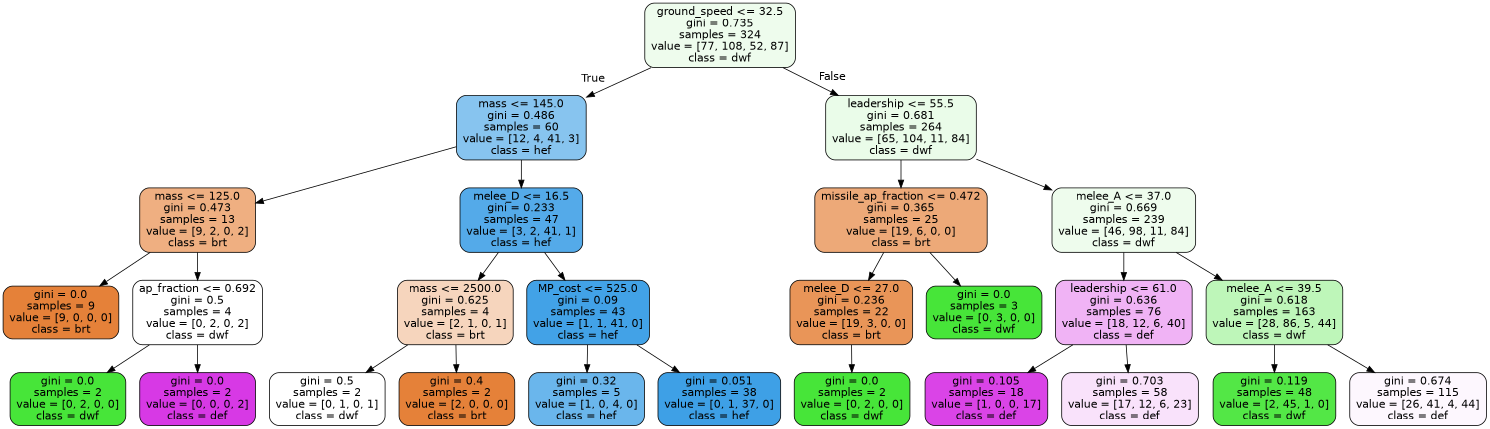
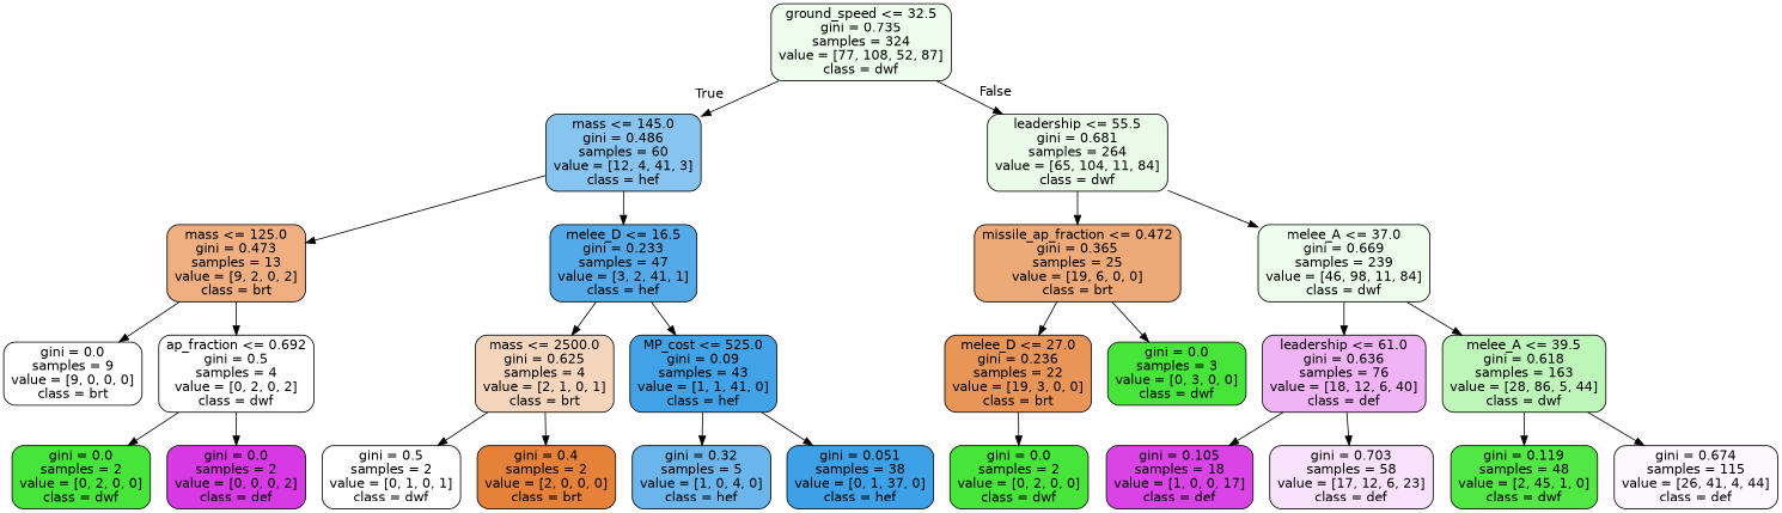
  digraph {
    node [color=black fillcolor="#47e539ff" fontname=helvetica shape=box style="filled, rounded"]
    edge [fontname=helvetica]
    n1 [fillcolor="#47e53917" label="ground_speed <= 32.5\ngini = 0.735\nsamples = 324\nvalue = [77, 108, 52, 87]\nclass = dwf"]
    n2 [fillcolor="#399de59a" label="mass <= 145.0\ngini = 0.486\nsamples = 60\nvalue = [12, 4, 41, 3]\nclass = hef"]
    n3 [fillcolor="#47e5391c" label="leadership <= 55.5\ngini = 0.681\nsamples = 264\nvalue = [65, 104, 11, 84]\nclass = dwf"]
    n4 [fillcolor="#e58139a2" label="mass <= 125.0\ngini = 0.473\nsamples = 13\nvalue = [9, 2, 0, 2]\nclass = brt"]
    n5 [fillcolor="#399de5dc" label="melee_D <= 16.5\ngini = 0.233\nsamples = 47\nvalue = [3, 2, 41, 1]\nclass = hef"]
    n6 [fillcolor="#e58139ae" label="missile_ap_fraction <= 0.472\ngini = 0.365\nsamples = 25\nvalue = [19, 6, 0, 0]\nclass = brt"]
    n7 [fillcolor="#47e53917" label="melee_A <= 37.0\ngini = 0.669\nsamples = 239\nvalue = [46, 98, 11, 84]\nclass = dwf"]
-   n8 [fillcolor="#e58139ff" label="gini = 0.0\nsamples = 9\nvalue = [9, 0, 0, 0]\nclass = brt"]
+   n8 [fillcolor="#47e53900" label="gini = 0.0\nsamples = 9\nvalue = [9, 0, 0, 0]\nclass = brt"]
    n9 [fillcolor="#47e53900" label="ap_fraction <= 0.692\ngini = 0.5\nsamples = 4\nvalue = [0, 2, 0, 2]\nclass = dwf"]
    n10 [fillcolor="#e5813955" label="mass <= 2500.0\ngini = 0.625\nsamples = 4\nvalue = [2, 1, 0, 1]\nclass = brt"]
    n11 [fillcolor="#399de5f3" label="MP_cost <= 525.0\ngini = 0.09\nsamples = 43\nvalue = [1, 1, 41, 0]\nclass = hef"]
    n12 [label="gini = 0.0\nsamples = 2\nvalue = [0, 2, 0, 0]\nclass = dwf"]
    n13 [fillcolor="#d739e5ff" label="gini = 0.0\nsamples = 2\nvalue = [0, 0, 0, 2]\nclass = def"]
    n14 [fillcolor="#47e53900" label="gini = 0.5\nsamples = 2\nvalue = [0, 1, 0, 1]\nclass = dwf"]
    n15 [fillcolor="#e58139ff" label="gini = 0.4\nsamples = 2\nvalue = [2, 0, 0, 0]\nclass = brt"]
    n16 [fillcolor="#399de5bf" label="gini = 0.32\nsamples = 5\nvalue = [1, 0, 4, 0]\nclass = hef"]
    n17 [fillcolor="#399de5f8" label="gini = 0.051\nsamples = 38\nvalue = [0, 1, 37, 0]\nclass = hef"]
    n18 [fillcolor="#e58139d7" label="melee_D <= 27.0\ngini = 0.236\nsamples = 22\nvalue = [19, 3, 0, 0]\nclass = brt"]
    n19 [label="gini = 0.0\nsamples = 3\nvalue = [0, 3, 0, 0]\nclass = dwf"]
    n20 [fillcolor="#d739e561" label="leadership <= 61.0\ngini = 0.636\nsamples = 76\nvalue = [18, 12, 6, 40]\nclass = def"]
    n21 [fillcolor="#47e5395a" label="melee_A <= 39.5\ngini = 0.618\nsamples = 163\nvalue = [28, 86, 5, 44]\nclass = dwf"]
    n22 [label="gini = 0.0\nsamples = 2\nvalue = [0, 2, 0, 0]\nclass = dwf"]
    n23 [fillcolor="#d739e5f0" label="gini = 0.105\nsamples = 18\nvalue = [1, 0, 0, 17]\nclass = def"]
    n24 [fillcolor="#d739e525" label="gini = 0.703\nsamples = 58\nvalue = [17, 12, 6, 23]\nclass = def"]
    n25 [fillcolor="#47e539ee" label="gini = 0.119\nsamples = 48\nvalue = [2, 45, 1, 0]\nclass = dwf"]
    n26 [fillcolor="#d739e50a" label="gini = 0.674\nsamples = 115\nvalue = [26, 41, 4, 44]\nclass = def"]
    n1 -> n2 [headlabel=True labelangle=45 labeldistance=2.5]
    n1 -> n3 [headlabel=False labelangle=-45 labeldistance=2.5]
    n2 -> n4
    n2 -> n5
    n3 -> n6
    n3 -> n7
    n4 -> n8
    n4 -> n9
    n5 -> n10
    n5 -> n11
    n6 -> n18
    n6 -> n19
    n7 -> n20
    n7 -> n21
    n9 -> n12
    n9 -> n13
    n10 -> n14
    n10 -> n15
    n11 -> n16
    n11 -> n17
    n18 -> n22
    n20 -> n23
    n20 -> n24
    n21 -> n25
    n21 -> n26
  }
